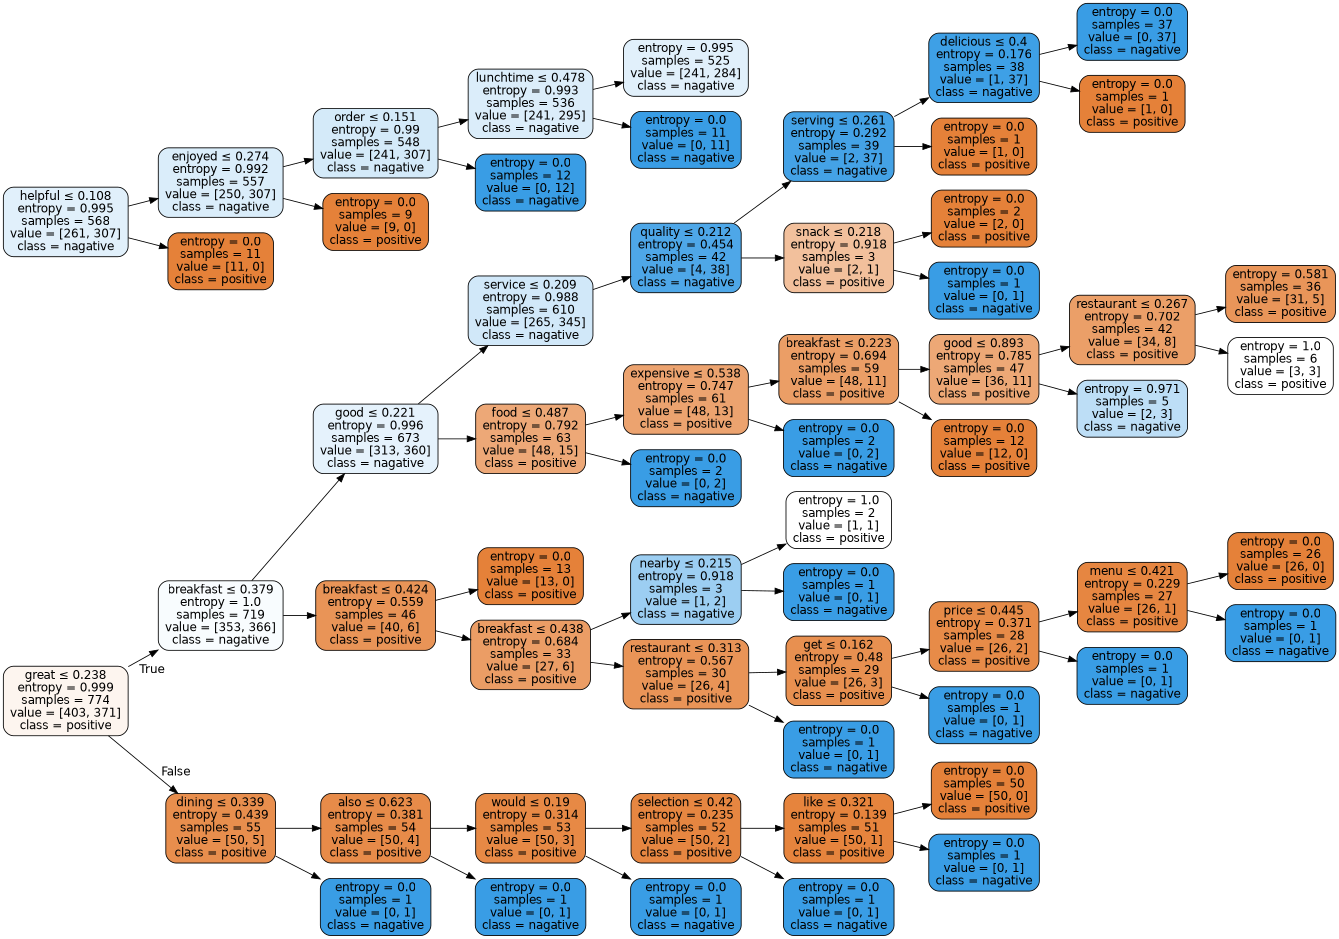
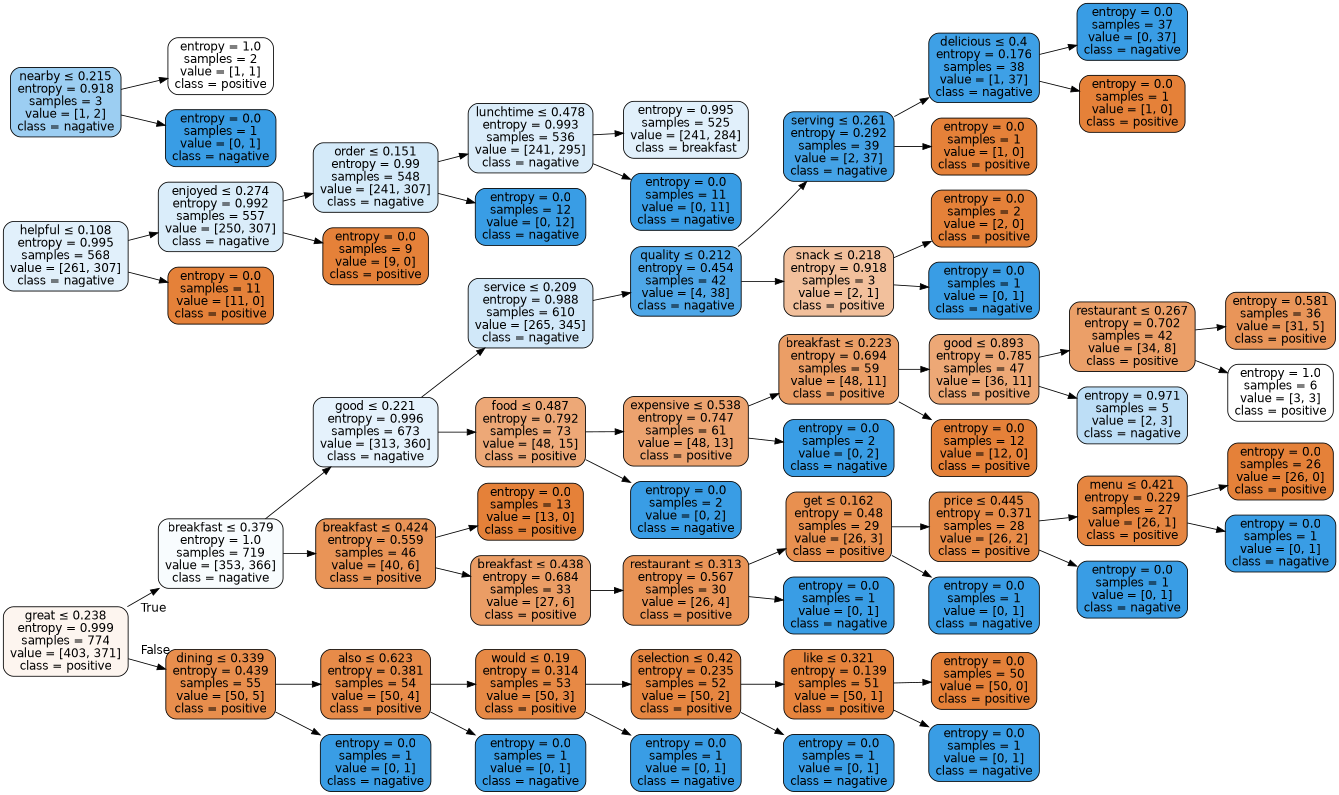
  digraph {
    rankdir=LR
    node [color=black fillcolor="#399de5" fontname=helvetica shape=box style="filled, rounded"]
    edge [fontname=helvetica]
    n1 [fillcolor="#fdf5ef" label=<great &le; 0.238<br/>entropy = 0.999<br/>samples = 774<br/>value = [403, 371]<br/>class = positive>]
    n2 [fillcolor="#f8fcfe" label=<breakfast &le; 0.379<br/>entropy = 1.0<br/>samples = 719<br/>value = [353, 366]<br/>class = nagative>]
    n3 [fillcolor="#e88e4d" label=<dining &le; 0.339<br/>entropy = 0.439<br/>samples = 55<br/>value = [50, 5]<br/>class = positive>]
    n4 [fillcolor="#e5f2fc" label=<good &le; 0.221<br/>entropy = 0.996<br/>samples = 673<br/>value = [313, 360]<br/>class = nagative>]
    n5 [fillcolor="#e99457" label=<breakfast &le; 0.424<br/>entropy = 0.559<br/>samples = 46<br/>value = [40, 6]<br/>class = positive>]
    n6 [fillcolor="#e78b49" label=<also &le; 0.623<br/>entropy = 0.381<br/>samples = 54<br/>value = [50, 4]<br/>class = positive>]
    n7 [label=<entropy = 0.0<br/>samples = 1<br/>value = [0, 1]<br/>class = nagative>]
    n8 [fillcolor="#d1e8f9" label=<service &le; 0.209<br/>entropy = 0.988<br/>samples = 610<br/>value = [265, 345]<br/>class = nagative>]
-   n9 [fillcolor="#eda877" label=<food &le; 0.487<br/>entropy = 0.792<br/>samples = 63<br/>value = [48, 15]<br/>class = positive>]
+   n9 [fillcolor="#eda877" label=<food &le; 0.487<br/>entropy = 0.792<br/>samples = 73<br/>value = [48, 15]<br/>class = positive>]
    n10 [fillcolor="#e58139" label=<entropy = 0.0<br/>samples = 13<br/>value = [13, 0]<br/>class = positive>]
    n11 [fillcolor="#eb9d65" label=<breakfast &le; 0.438<br/>entropy = 0.684<br/>samples = 33<br/>value = [27, 6]<br/>class = positive>]
    n12 [fillcolor="#4ea7e8" label=<quality &le; 0.212<br/>entropy = 0.454<br/>samples = 42<br/>value = [4, 38]<br/>class = nagative>]
    n13 [fillcolor="#eca36f" label=<expensive &le; 0.538<br/>entropy = 0.747<br/>samples = 61<br/>value = [48, 13]<br/>class = positive>]
    n14 [label=<entropy = 0.0<br/>samples = 2<br/>value = [0, 2]<br/>class = nagative>]
    n15 [fillcolor="#e1f0fb" label=<helpful &le; 0.108<br/>entropy = 0.995<br/>samples = 568<br/>value = [261, 307]<br/>class = nagative>]
    n16 [fillcolor="#daedfa" label=<enjoyed &le; 0.274<br/>entropy = 0.992<br/>samples = 557<br/>value = [250, 307]<br/>class = nagative>]
    n17 [fillcolor="#e58139" label=<entropy = 0.0<br/>samples = 11<br/>value = [11, 0]<br/>class = positive>]
    n18 [fillcolor="#44a2e6" label=<serving &le; 0.261<br/>entropy = 0.292<br/>samples = 39<br/>value = [2, 37]<br/>class = nagative>]
    n19 [fillcolor="#f2c09c" label=<snack &le; 0.218<br/>entropy = 0.918<br/>samples = 3<br/>value = [2, 1]<br/>class = positive>]
    n20 [fillcolor="#d4eaf9" label=<order &le; 0.151<br/>entropy = 0.99<br/>samples = 548<br/>value = [241, 307]<br/>class = nagative>]
    n21 [fillcolor="#e58139" label=<entropy = 0.0<br/>samples = 9<br/>value = [9, 0]<br/>class = positive>]
    n22 [fillcolor="#dbedfa" label=<lunchtime &le; 0.478<br/>entropy = 0.993<br/>samples = 536<br/>value = [241, 295]<br/>class = nagative>]
    n23 [label=<entropy = 0.0<br/>samples = 12<br/>value = [0, 12]<br/>class = nagative>]
-   n24 [fillcolor="#e1f0fb" label=<entropy = 0.995<br/>samples = 525<br/>value = [241, 284]<br/>class = nagative>]
+   n24 [fillcolor="#e1f0fb" label=<entropy = 0.995<br/>samples = 525<br/>value = [241, 284]<br/>class = breakfast>]
    n25 [label=<entropy = 0.0<br/>samples = 11<br/>value = [0, 11]<br/>class = nagative>]
    n26 [fillcolor="#3ea0e6" label=<delicious &le; 0.4<br/>entropy = 0.176<br/>samples = 38<br/>value = [1, 37]<br/>class = nagative>]
    n27 [fillcolor="#e58139" label=<entropy = 0.0<br/>samples = 1<br/>value = [1, 0]<br/>class = positive>]
    n28 [fillcolor="#e58139" label=<entropy = 0.0<br/>samples = 2<br/>value = [2, 0]<br/>class = positive>]
    n29 [label=<entropy = 0.0<br/>samples = 1<br/>value = [0, 1]<br/>class = nagative>]
    n30 [label=<entropy = 0.0<br/>samples = 37<br/>value = [0, 37]<br/>class = nagative>]
    n31 [fillcolor="#e58139" label=<entropy = 0.0<br/>samples = 1<br/>value = [1, 0]<br/>class = positive>]
    n32 [fillcolor="#eb9e66" label=<breakfast &le; 0.223<br/>entropy = 0.694<br/>samples = 59<br/>value = [48, 11]<br/>class = positive>]
    n33 [label=<entropy = 0.0<br/>samples = 2<br/>value = [0, 2]<br/>class = nagative>]
    n34 [fillcolor="#eda876" label=<good &le; 0.893<br/>entropy = 0.785<br/>samples = 47<br/>value = [36, 11]<br/>class = positive>]
    n35 [fillcolor="#e58139" label=<entropy = 0.0<br/>samples = 12<br/>value = [12, 0]<br/>class = positive>]
    n36 [fillcolor="#eb9f68" label=<restaurant &le; 0.267<br/>entropy = 0.702<br/>samples = 42<br/>value = [34, 8]<br/>class = positive>]
    n37 [fillcolor="#bddef6" label=<entropy = 0.971<br/>samples = 5<br/>value = [2, 3]<br/>class = nagative>]
    n38 [fillcolor="#e99559" label=<entropy = 0.581<br/>samples = 36<br/>value = [31, 5]<br/>class = positive>]
    n39 [fillcolor="#ffffff" label=<entropy = 1.0<br/>samples = 6<br/>value = [3, 3]<br/>class = positive>]
    n40 [fillcolor="#9ccef2" label=<nearby &le; 0.215<br/>entropy = 0.918<br/>samples = 3<br/>value = [1, 2]<br/>class = nagative>]
    n41 [fillcolor="#e99457" label=<restaurant &le; 0.313<br/>entropy = 0.567<br/>samples = 30<br/>value = [26, 4]<br/>class = positive>]
    n42 [fillcolor="#ffffff" label=<entropy = 1.0<br/>samples = 2<br/>value = [1, 1]<br/>class = positive>]
    n43 [label=<entropy = 0.0<br/>samples = 1<br/>value = [0, 1]<br/>class = nagative>]
    n44 [fillcolor="#e89050" label=<get &le; 0.162<br/>entropy = 0.48<br/>samples = 29<br/>value = [26, 3]<br/>class = positive>]
    n45 [label=<entropy = 0.0<br/>samples = 1<br/>value = [0, 1]<br/>class = nagative>]
    n46 [fillcolor="#e78b48" label=<price &le; 0.445<br/>entropy = 0.371<br/>samples = 28<br/>value = [26, 2]<br/>class = positive>]
    n47 [label=<entropy = 0.0<br/>samples = 1<br/>value = [0, 1]<br/>class = nagative>]
    n48 [fillcolor="#e68641" label=<menu &le; 0.421<br/>entropy = 0.229<br/>samples = 27<br/>value = [26, 1]<br/>class = positive>]
    n49 [label=<entropy = 0.0<br/>samples = 1<br/>value = [0, 1]<br/>class = nagative>]
    n50 [fillcolor="#e58139" label=<entropy = 0.0<br/>samples = 26<br/>value = [26, 0]<br/>class = positive>]
    n51 [label=<entropy = 0.0<br/>samples = 1<br/>value = [0, 1]<br/>class = nagative>]
    n52 [fillcolor="#e78945" label=<would &le; 0.19<br/>entropy = 0.314<br/>samples = 53<br/>value = [50, 3]<br/>class = positive>]
    n53 [label=<entropy = 0.0<br/>samples = 1<br/>value = [0, 1]<br/>class = nagative>]
    n54 [fillcolor="#e68641" label=<selection &le; 0.42<br/>entropy = 0.235<br/>samples = 52<br/>value = [50, 2]<br/>class = positive>]
    n55 [label=<entropy = 0.0<br/>samples = 1<br/>value = [0, 1]<br/>class = nagative>]
    n56 [fillcolor="#e6843d" label=<like &le; 0.321<br/>entropy = 0.139<br/>samples = 51<br/>value = [50, 1]<br/>class = positive>]
    n57 [label=<entropy = 0.0<br/>samples = 1<br/>value = [0, 1]<br/>class = nagative>]
    n58 [fillcolor="#e58139" label=<entropy = 0.0<br/>samples = 50<br/>value = [50, 0]<br/>class = positive>]
    n59 [label=<entropy = 0.0<br/>samples = 1<br/>value = [0, 1]<br/>class = nagative>]
    n1 -> n2 [headlabel=True labelangle=45 labeldistance=2.5]
    n1 -> n3 [headlabel=False labelangle=-45 labeldistance=2.5]
    n2 -> n4
    n2 -> n5
    n3 -> n6
    n3 -> n7
    n4 -> n8
    n4 -> n9
    n5 -> n10
    n5 -> n11
    n6 -> n52
    n6 -> n53
    n8 -> n12
    n9 -> n13
    n9 -> n14
-   n11 -> n40
    n11 -> n41
    n12 -> n18
    n12 -> n19
    n13 -> n32
    n13 -> n33
    n15 -> n16
    n15 -> n17
    n16 -> n20
    n16 -> n21
    n18 -> n26
    n18 -> n27
    n19 -> n28
    n19 -> n29
    n20 -> n22
    n20 -> n23
    n22 -> n24
    n22 -> n25
    n26 -> n30
    n26 -> n31
    n32 -> n34
    n32 -> n35
    n34 -> n36
    n34 -> n37
    n36 -> n38
    n36 -> n39
    n40 -> n42
    n40 -> n43
    n41 -> n44
    n41 -> n45
    n44 -> n46
    n44 -> n47
    n46 -> n48
    n46 -> n49
    n48 -> n50
    n48 -> n51
    n52 -> n54
    n52 -> n55
    n54 -> n56
    n54 -> n57
    n56 -> n58
    n56 -> n59
  }
